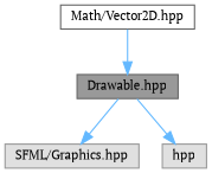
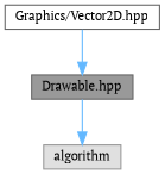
  digraph {
    fontname="PT Serif"
    node [color=grey60 fillcolor="#E0E0E0" fontname="PT Serif" fontsize=10 shape=box style=filled]
    edge [color=steelblue1 fontname="PT Serif" fontsize=10 labelfontname=Helvetica labelfontsize=10 style=solid]
    n1 [color=gray40 fillcolor=grey60 fontcolor=black height=0.2 label="Drawable.hpp" width=0.4]
-   n2 [height=0.2 label="SFML/Graphics.hpp" width=0.4]
-   n3 [height=0.2 label=hpp width=0.4]
-   n4 [color=grey40 fillcolor=white height=0.2 label="Math/Vector2D.hpp" width=0.4]
-   n1 -> n2
+   n3 [height=0.2 label=algorithm width=0.4]
+   n4 [color=grey40 fillcolor=white height=0.2 label="Graphics/Vector2D.hpp" width=0.4]
    n1 -> n3
    n4 -> n1
  }
